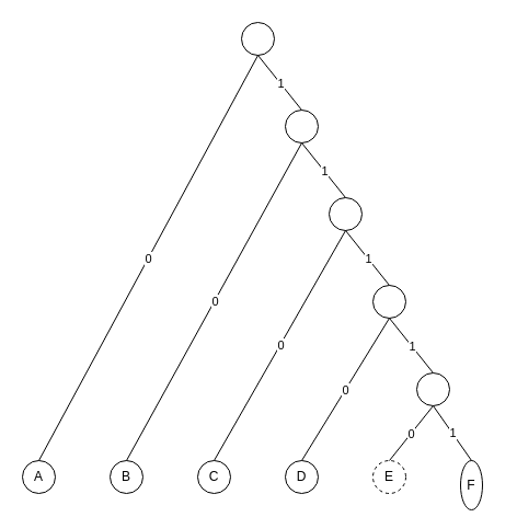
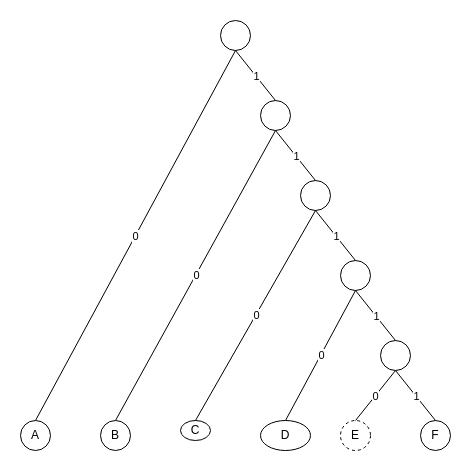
  <mxCell id="0" />
  <mxCell id="1" parent="0" />
  <mxCell id="2" value="A" style="ellipse;whiteSpace=wrap;html=1;aspect=fixed;" vertex="1" parent="1"><mxGeometry x="20" y="420" width="30" height="30" as="geometry" /></mxCell>
  <mxCell id="3" value="B" style="ellipse;whiteSpace=wrap;html=1;aspect=fixed;" vertex="1" parent="1"><mxGeometry x="100" y="420" width="30" height="30" as="geometry" /></mxCell>
- <mxCell id="4" value="C" style="ellipse;whiteSpace=wrap;html=1;aspect=fixed;" vertex="1" parent="1"><mxGeometry x="180" y="420" width="30" height="30" as="geometry" /></mxCell>
- <mxCell id="5" value="D" style="ellipse;whiteSpace=wrap;html=1;aspect=fixed;" vertex="1" parent="1"><mxGeometry x="260" y="420" width="30" height="30" as="geometry" /></mxCell>
+ <mxCell id="4" value="C" style="ellipse;whiteSpace=wrap;html=1;aspect=fixed;" vertex="1" parent="1"><mxGeometry x="180" y="420" width="30" height="20" as="geometry" /></mxCell>
+ <mxCell id="5" value="D" style="ellipse;whiteSpace=wrap;html=1;aspect=fixed;" vertex="1" parent="1"><mxGeometry x="260" y="420" width="50" height="30" as="geometry" /></mxCell>
  <mxCell id="6" value="E" style="ellipse;whiteSpace=wrap;html=1;aspect=fixed;dashed=1;" vertex="1" parent="1"><mxGeometry x="340" y="420" width="30" height="30" as="geometry" /></mxCell>
- <mxCell id="7" value="F" style="ellipse;whiteSpace=wrap;html=1;aspect=fixed;" vertex="1" parent="1"><mxGeometry x="420" y="420" width="20" height="45" as="geometry" /></mxCell>
+ <mxCell id="7" value="F" style="ellipse;whiteSpace=wrap;html=1;aspect=fixed;" vertex="1" parent="1"><mxGeometry x="420" y="420" width="30" height="30" as="geometry" /></mxCell>
  <mxCell id="8" value="" style="ellipse;whiteSpace=wrap;html=1;aspect=fixed;" vertex="1" parent="1"><mxGeometry x="380" y="340" width="30" height="30" as="geometry" /></mxCell>
  <mxCell id="9" value="" style="ellipse;whiteSpace=wrap;html=1;aspect=fixed;" vertex="1" parent="1"><mxGeometry x="340" y="260" width="30" height="30" as="geometry" /></mxCell>
  <mxCell id="10" value="" style="ellipse;whiteSpace=wrap;html=1;aspect=fixed;" vertex="1" parent="1"><mxGeometry x="300" y="180" width="30" height="30" as="geometry" /></mxCell>
  <mxCell id="11" value="" style="ellipse;whiteSpace=wrap;html=1;aspect=fixed;" vertex="1" parent="1"><mxGeometry x="260" y="100" width="30" height="30" as="geometry" /></mxCell>
  <mxCell id="12" value="" style="ellipse;whiteSpace=wrap;html=1;aspect=fixed;" vertex="1" parent="1"><mxGeometry x="220" y="20" width="30" height="30" as="geometry" /></mxCell>
  <mxCell id="13" value="" style="endArrow=none;html=1;endFill=0;exitX=0.5;exitY=0;exitDx=0;exitDy=0;entryX=0.5;entryY=1;entryDx=0;entryDy=0;" edge="1" parent="1" source="2" target="12"><mxGeometry relative="1" as="geometry"><mxPoint x="120" y="350" as="sourcePoint" /><mxPoint x="190" y="300" as="targetPoint" /></mxGeometry></mxCell>
  <mxCell id="14" value="0" style="edgeLabel;resizable=0;html=1;align=center;verticalAlign=middle;" connectable="0" vertex="1" parent="13"><mxGeometry relative="1" as="geometry" /></mxCell>
  <mxCell id="15" value="" style="endArrow=none;html=1;endFill=0;exitX=0.5;exitY=0;exitDx=0;exitDy=0;entryX=0.5;entryY=1;entryDx=0;entryDy=0;" edge="1" parent="1" source="3" target="11"><mxGeometry relative="1" as="geometry"><mxPoint x="130" y="360" as="sourcePoint" /><mxPoint x="200" y="310" as="targetPoint" /></mxGeometry></mxCell>
  <mxCell id="16" value="0" style="edgeLabel;resizable=0;html=1;align=center;verticalAlign=middle;" connectable="0" vertex="1" parent="15"><mxGeometry relative="1" as="geometry" /></mxCell>
  <mxCell id="17" value="" style="endArrow=none;html=1;endFill=0;entryX=0.5;entryY=1;entryDx=0;entryDy=0;exitX=0.5;exitY=0;exitDx=0;exitDy=0;" edge="1" parent="1" source="4" target="10"><mxGeometry relative="1" as="geometry"><mxPoint x="140" y="370" as="sourcePoint" /><mxPoint x="210" y="320" as="targetPoint" /></mxGeometry></mxCell>
  <mxCell id="18" value="0" style="edgeLabel;resizable=0;html=1;align=center;verticalAlign=middle;" connectable="0" vertex="1" parent="17"><mxGeometry relative="1" as="geometry" /></mxCell>
  <mxCell id="19" value="" style="endArrow=none;html=1;endFill=0;exitX=0.5;exitY=0;exitDx=0;exitDy=0;entryX=0.5;entryY=1;entryDx=0;entryDy=0;" edge="1" parent="1" source="5" target="9"><mxGeometry relative="1" as="geometry"><mxPoint x="150" y="380" as="sourcePoint" /><mxPoint x="220" y="330" as="targetPoint" /></mxGeometry></mxCell>
  <mxCell id="20" value="0" style="edgeLabel;resizable=0;html=1;align=center;verticalAlign=middle;" connectable="0" vertex="1" parent="19"><mxGeometry relative="1" as="geometry" /></mxCell>
  <mxCell id="21" value="" style="endArrow=none;html=1;endFill=0;exitX=0.5;exitY=0;exitDx=0;exitDy=0;entryX=0.5;entryY=1;entryDx=0;entryDy=0;" edge="1" parent="1" source="6" target="8"><mxGeometry relative="1" as="geometry"><mxPoint x="160" y="390" as="sourcePoint" /><mxPoint x="230" y="340" as="targetPoint" /></mxGeometry></mxCell>
  <mxCell id="22" value="0" style="edgeLabel;resizable=0;html=1;align=center;verticalAlign=middle;" connectable="0" vertex="1" parent="21"><mxGeometry relative="1" as="geometry" /></mxCell>
  <mxCell id="23" value="" style="endArrow=none;html=1;endFill=0;exitX=0.5;exitY=0;exitDx=0;exitDy=0;entryX=0.5;entryY=1;entryDx=0;entryDy=0;" edge="1" parent="1" source="7" target="8"><mxGeometry relative="1" as="geometry"><mxPoint x="170" y="400" as="sourcePoint" /><mxPoint x="240" y="350" as="targetPoint" /></mxGeometry></mxCell>
  <mxCell id="24" value="1" style="edgeLabel;resizable=0;html=1;align=center;verticalAlign=middle;" connectable="0" vertex="1" parent="23"><mxGeometry relative="1" as="geometry" /></mxCell>
  <mxCell id="25" value="" style="endArrow=none;html=1;endFill=0;exitX=0.5;exitY=0;exitDx=0;exitDy=0;entryX=0.5;entryY=1;entryDx=0;entryDy=0;" edge="1" parent="1" source="8" target="9"><mxGeometry relative="1" as="geometry"><mxPoint x="445" y="430" as="sourcePoint" /><mxPoint x="405" y="400" as="targetPoint" /></mxGeometry></mxCell>
  <mxCell id="26" value="1" style="edgeLabel;resizable=0;html=1;align=center;verticalAlign=middle;" connectable="0" vertex="1" parent="25"><mxGeometry relative="1" as="geometry" /></mxCell>
  <mxCell id="27" value="" style="endArrow=none;html=1;endFill=0;exitX=0.5;exitY=0;exitDx=0;exitDy=0;entryX=0.5;entryY=1;entryDx=0;entryDy=0;" edge="1" parent="1" source="9" target="10"><mxGeometry relative="1" as="geometry"><mxPoint x="455" y="440" as="sourcePoint" /><mxPoint x="415" y="410" as="targetPoint" /></mxGeometry></mxCell>
  <mxCell id="28" value="1" style="edgeLabel;resizable=0;html=1;align=center;verticalAlign=middle;" connectable="0" vertex="1" parent="27"><mxGeometry relative="1" as="geometry" /></mxCell>
  <mxCell id="29" value="" style="endArrow=none;html=1;endFill=0;exitX=0.5;exitY=0;exitDx=0;exitDy=0;entryX=0.5;entryY=1;entryDx=0;entryDy=0;" edge="1" parent="1" source="10" target="11"><mxGeometry relative="1" as="geometry"><mxPoint x="465" y="450" as="sourcePoint" /><mxPoint x="425" y="420" as="targetPoint" /></mxGeometry></mxCell>
  <mxCell id="30" value="1" style="edgeLabel;resizable=0;html=1;align=center;verticalAlign=middle;" connectable="0" vertex="1" parent="29"><mxGeometry relative="1" as="geometry" /></mxCell>
  <mxCell id="31" value="" style="endArrow=none;html=1;endFill=0;exitX=0.5;exitY=0;exitDx=0;exitDy=0;entryX=0.5;entryY=1;entryDx=0;entryDy=0;" edge="1" parent="1" source="11" target="12"><mxGeometry relative="1" as="geometry"><mxPoint x="475" y="460" as="sourcePoint" /><mxPoint x="435" y="430" as="targetPoint" /></mxGeometry></mxCell>
  <mxCell id="32" value="1" style="edgeLabel;resizable=0;html=1;align=center;verticalAlign=middle;" connectable="0" vertex="1" parent="31"><mxGeometry relative="1" as="geometry" /></mxCell>
